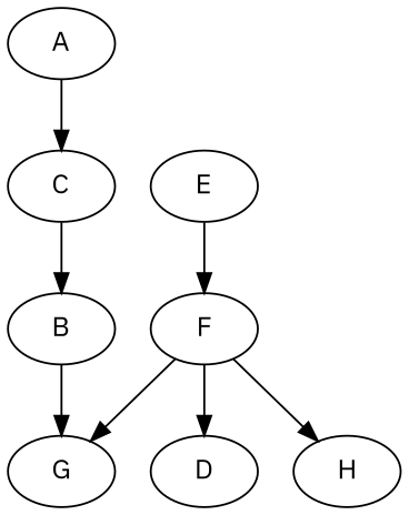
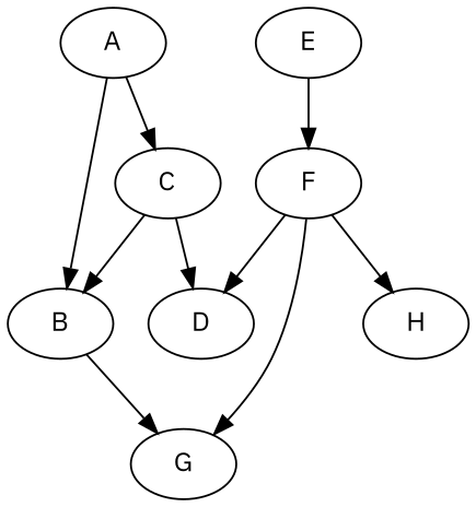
  digraph {
    fontname="IBM Plex Sans"
    node [fontname="IBM Plex Sans"]
    edge [fontname="IBM Plex Sans"]
    n1 [label=A]
    n2 [label=B]
    n3 [label=C]
    n4 [label=G]
    n5 [label=D]
    n6 [label=E]
    n7 [label=F]
    n8 [label=H]
+   n1 -> n2
    n1 -> n3
    n2 -> n4
    n3 -> n2
+   n3 -> n5
    n6 -> n7
    n7 -> n4
    n7 -> n5
    n7 -> n8
  }
